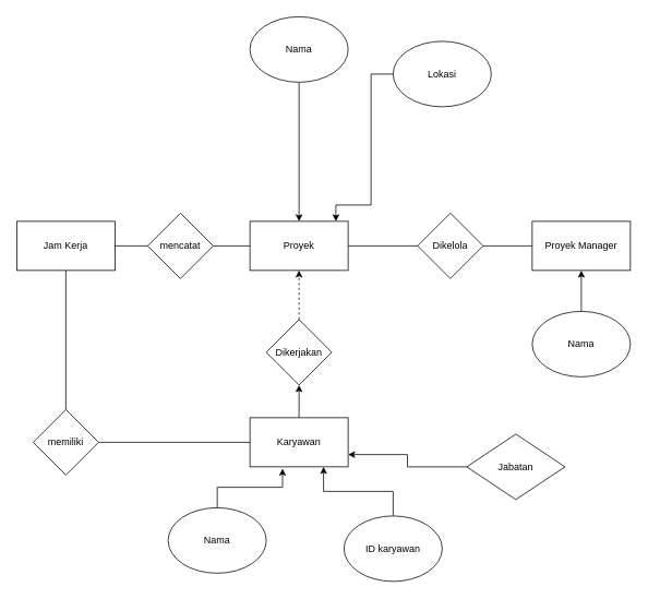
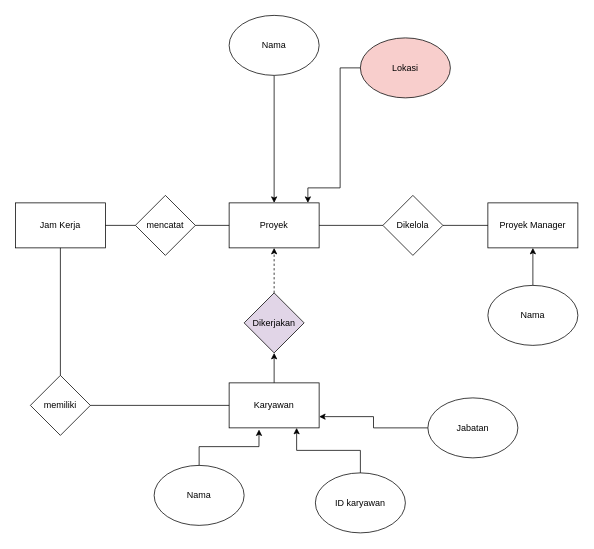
  <mxCell id="0" />
  <mxCell id="1" parent="0" />
  <mxCell id="2" value="Proyek" style="rounded=0;whiteSpace=wrap;html=1;" vertex="1" parent="1"><mxGeometry x="305" y="270" width="120" height="60" as="geometry" /></mxCell>
  <mxCell id="3" value="Dikelola" style="rhombus;whiteSpace=wrap;html=1;" vertex="1" parent="1"><mxGeometry x="510" y="260" width="80" height="80" as="geometry" /></mxCell>
  <mxCell id="4" value="Proyek Manager" style="rounded=0;whiteSpace=wrap;html=1;" vertex="1" parent="1"><mxGeometry x="650" y="270" width="120" height="60" as="geometry" /></mxCell>
  <mxCell id="5" value="" style="edgeStyle=orthogonalEdgeStyle;rounded=0;orthogonalLoop=1;jettySize=auto;html=1;entryX=0.5;entryY=1;entryDx=0;entryDy=0;dashed=1;" edge="1" parent="1" source="6" target="2"><mxGeometry relative="1" as="geometry"><mxPoint x="370" y="330" as="targetPoint" /></mxGeometry></mxCell>
- <mxCell id="6" value="Dikerjakan" style="rhombus;whiteSpace=wrap;html=1;" vertex="1" parent="1"><mxGeometry x="325" y="390" width="80" height="80" as="geometry" /></mxCell>
+ <mxCell id="6" value="Dikerjakan" style="rhombus;whiteSpace=wrap;html=1;fillColor=#e1d5e7;" vertex="1" parent="1"><mxGeometry x="325" y="390" width="80" height="80" as="geometry" /></mxCell>
  <mxCell id="7" value="" style="edgeStyle=orthogonalEdgeStyle;rounded=0;orthogonalLoop=1;jettySize=auto;html=1;" edge="1" parent="1" source="8" target="6"><mxGeometry relative="1" as="geometry" /></mxCell>
  <mxCell id="8" value="Karyawan" style="rounded=0;whiteSpace=wrap;html=1;" vertex="1" parent="1"><mxGeometry x="305" y="510" width="120" height="60" as="geometry" /></mxCell>
  <mxCell id="9" value="Nama" style="ellipse;whiteSpace=wrap;html=1;" vertex="1" parent="1"><mxGeometry x="205" y="620" width="120" height="80" as="geometry" /></mxCell>
  <mxCell id="10" style="edgeStyle=orthogonalEdgeStyle;rounded=0;orthogonalLoop=1;jettySize=auto;html=1;entryX=0.75;entryY=1;entryDx=0;entryDy=0;" edge="1" parent="1" source="11" target="8"><mxGeometry relative="1" as="geometry" /></mxCell>
  <mxCell id="11" value="ID karyawan" style="ellipse;whiteSpace=wrap;html=1;" vertex="1" parent="1"><mxGeometry x="420" y="630" width="120" height="80" as="geometry" /></mxCell>
  <mxCell id="12" style="edgeStyle=orthogonalEdgeStyle;rounded=0;orthogonalLoop=1;jettySize=auto;html=1;entryX=1;entryY=0.75;entryDx=0;entryDy=0;" edge="1" parent="1" source="13" target="8"><mxGeometry relative="1" as="geometry" /></mxCell>
- <mxCell id="13" value="Jabatan" style="rhombus;whiteSpace=wrap;html=1;" vertex="1" parent="1"><mxGeometry x="570" y="530" width="120" height="80" as="geometry" /></mxCell>
+ <mxCell id="13" value="Jabatan" style="ellipse;whiteSpace=wrap;html=1;" vertex="1" parent="1"><mxGeometry x="570" y="530" width="120" height="80" as="geometry" /></mxCell>
  <mxCell id="14" value="Jam Kerja" style="rounded=0;whiteSpace=wrap;html=1;" vertex="1" parent="1"><mxGeometry x="20" y="270" width="120" height="60" as="geometry" /></mxCell>
  <mxCell id="15" style="edgeStyle=orthogonalEdgeStyle;rounded=0;orthogonalLoop=1;jettySize=auto;html=1;entryX=0.332;entryY=1.036;entryDx=0;entryDy=0;entryPerimeter=0;" edge="1" parent="1" source="9" target="8"><mxGeometry relative="1" as="geometry" /></mxCell>
  <mxCell id="16" value="mencatat" style="rhombus;whiteSpace=wrap;html=1;" vertex="1" parent="1"><mxGeometry x="180" y="260" width="80" height="80" as="geometry" /></mxCell>
  <mxCell id="17" value="memiliki" style="rhombus;whiteSpace=wrap;html=1;" vertex="1" parent="1"><mxGeometry x="40" y="500" width="80" height="80" as="geometry" /></mxCell>
  <mxCell id="18" style="edgeStyle=orthogonalEdgeStyle;rounded=0;orthogonalLoop=1;jettySize=auto;html=1;entryX=0.875;entryY=0;entryDx=0;entryDy=0;entryPerimeter=0;" edge="1" parent="1" source="19" target="2"><mxGeometry relative="1" as="geometry"><Array as="points"><mxPoint x="453" y="90" /><mxPoint x="453" y="250" /><mxPoint x="410" y="250" /></Array></mxGeometry></mxCell>
- <mxCell id="19" value="Lokasi" style="ellipse;whiteSpace=wrap;html=1;" vertex="1" parent="1"><mxGeometry x="480" y="50" width="120" height="80" as="geometry" /></mxCell>
+ <mxCell id="19" value="Lokasi" style="ellipse;whiteSpace=wrap;html=1;fillColor=#f8cecc;" vertex="1" parent="1"><mxGeometry x="480" y="50" width="120" height="80" as="geometry" /></mxCell>
  <mxCell id="20" style="rounded=0;orthogonalLoop=1;jettySize=auto;html=1;entryX=0.5;entryY=0;entryDx=0;entryDy=0;strokeColor=default;strokeWidth=1;" edge="1" parent="1" source="21" target="2"><mxGeometry relative="1" as="geometry" /></mxCell>
  <mxCell id="21" value="Nama" style="ellipse;whiteSpace=wrap;html=1;" vertex="1" parent="1"><mxGeometry x="305" y="20" width="120" height="80" as="geometry" /></mxCell>
  <mxCell id="22" value="" style="edgeStyle=orthogonalEdgeStyle;rounded=0;orthogonalLoop=1;jettySize=auto;html=1;" edge="1" parent="1" source="23" target="4"><mxGeometry relative="1" as="geometry" /></mxCell>
  <mxCell id="23" value="Nama" style="ellipse;whiteSpace=wrap;html=1;" vertex="1" parent="1"><mxGeometry x="650" y="380" width="120" height="80" as="geometry" /></mxCell>
  <mxCell id="24" value="" style="endArrow=none;html=1;rounded=0;exitX=1;exitY=0.5;exitDx=0;exitDy=0;entryX=0;entryY=0.5;entryDx=0;entryDy=0;" edge="1" parent="1" source="14" target="16"><mxGeometry width="50" height="50" relative="1" as="geometry"><mxPoint x="160" y="390" as="sourcePoint" /><mxPoint x="210" y="340" as="targetPoint" /></mxGeometry></mxCell>
  <mxCell id="25" value="" style="endArrow=none;html=1;rounded=0;entryX=0;entryY=0.5;entryDx=0;entryDy=0;" edge="1" parent="1" target="2"><mxGeometry width="50" height="50" relative="1" as="geometry"><mxPoint x="260" y="300" as="sourcePoint" /><mxPoint x="310" y="250" as="targetPoint" /></mxGeometry></mxCell>
  <mxCell id="26" value="" style="endArrow=none;html=1;rounded=0;exitX=1;exitY=0.5;exitDx=0;exitDy=0;entryX=0;entryY=0.5;entryDx=0;entryDy=0;" edge="1" parent="1" source="2" target="3"><mxGeometry width="50" height="50" relative="1" as="geometry"><mxPoint x="430" y="300" as="sourcePoint" /><mxPoint x="480" y="250" as="targetPoint" /></mxGeometry></mxCell>
  <mxCell id="27" value="" style="endArrow=none;html=1;rounded=0;entryX=0;entryY=0.5;entryDx=0;entryDy=0;" edge="1" parent="1" target="4"><mxGeometry width="50" height="50" relative="1" as="geometry"><mxPoint x="590" y="300" as="sourcePoint" /><mxPoint x="640" y="250" as="targetPoint" /></mxGeometry></mxCell>
  <mxCell id="28" value="" style="endArrow=none;html=1;rounded=0;entryX=0.5;entryY=1;entryDx=0;entryDy=0;" edge="1" parent="1" target="14"><mxGeometry width="50" height="50" relative="1" as="geometry"><mxPoint x="80" y="500" as="sourcePoint" /><mxPoint x="130" y="450" as="targetPoint" /></mxGeometry></mxCell>
  <mxCell id="29" value="" style="endArrow=none;html=1;rounded=0;entryX=0;entryY=0.5;entryDx=0;entryDy=0;" edge="1" parent="1" target="8"><mxGeometry width="50" height="50" relative="1" as="geometry"><mxPoint x="120" y="540" as="sourcePoint" /><mxPoint x="300" y="540" as="targetPoint" /></mxGeometry></mxCell>
